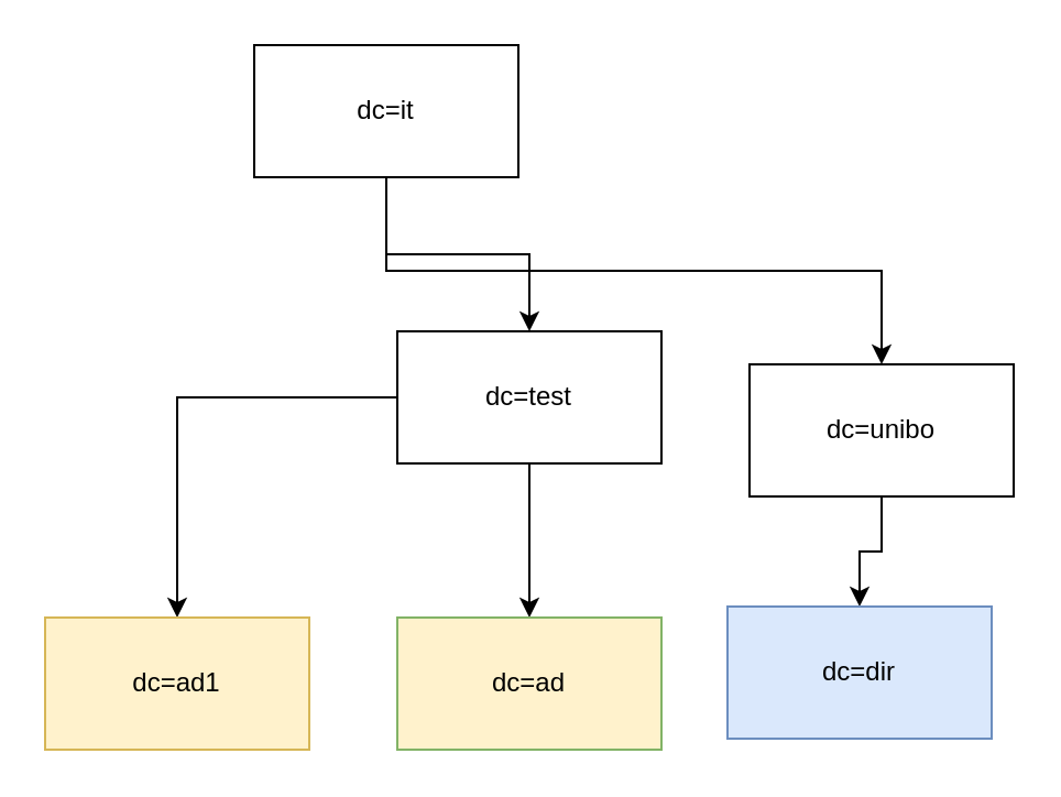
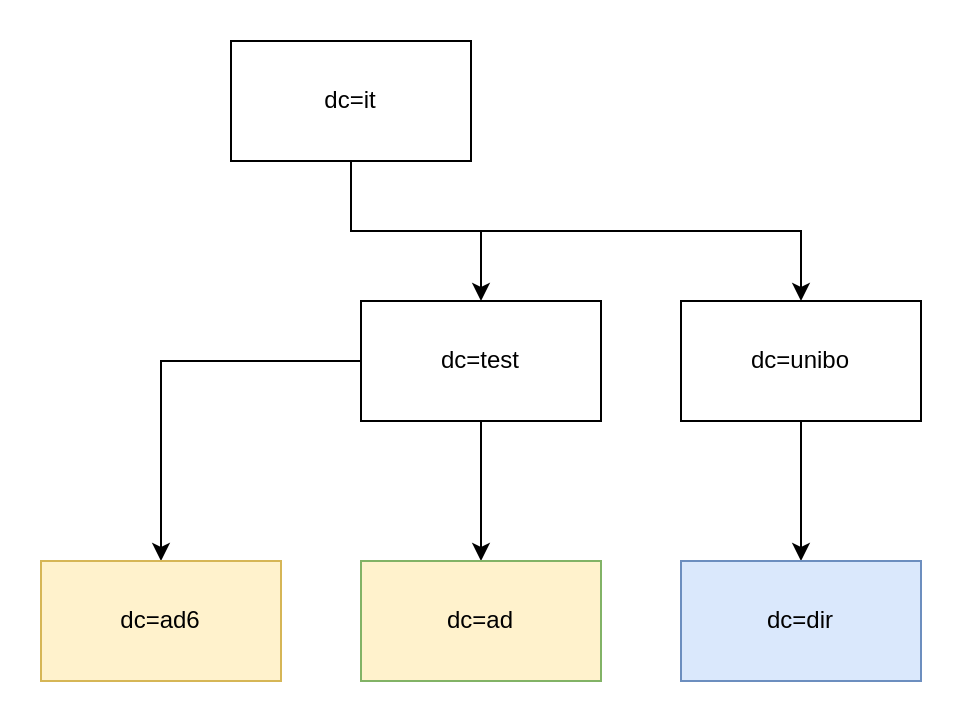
  <mxCell id="0" />
  <mxCell id="1" parent="0" />
  <mxCell id="2" style="edgeStyle=orthogonalEdgeStyle;rounded=0;orthogonalLoop=1;jettySize=auto;html=1;" edge="1" parent="1" source="4" target="7"><mxGeometry relative="1" as="geometry" /></mxCell>
  <mxCell id="3" style="edgeStyle=orthogonalEdgeStyle;rounded=0;orthogonalLoop=1;jettySize=auto;html=1;exitX=0.5;exitY=1;exitDx=0;exitDy=0;" edge="1" parent="1" source="4" target="10"><mxGeometry relative="1" as="geometry" /></mxCell>
  <mxCell id="4" value="dc=it" style="rounded=0;whiteSpace=wrap;html=1;" vertex="1" parent="1"><mxGeometry x="115" y="20" width="120" height="60" as="geometry" /></mxCell>
  <mxCell id="5" style="edgeStyle=orthogonalEdgeStyle;rounded=0;orthogonalLoop=1;jettySize=auto;html=1;" edge="1" parent="1" source="7" target="8"><mxGeometry relative="1" as="geometry" /></mxCell>
  <mxCell id="6" style="edgeStyle=orthogonalEdgeStyle;rounded=0;orthogonalLoop=1;jettySize=auto;html=1;entryX=0.5;entryY=0;entryDx=0;entryDy=0;" edge="1" parent="1" source="7" target="12"><mxGeometry relative="1" as="geometry" /></mxCell>
  <mxCell id="7" value="dc=test" style="rounded=0;whiteSpace=wrap;html=1;" vertex="1" parent="1"><mxGeometry x="180" y="150" width="120" height="60" as="geometry" /></mxCell>
  <mxCell id="8" value="dc=ad" style="rounded=0;whiteSpace=wrap;html=1;fillColor=#fff2cc;strokeColor=#82b366;" vertex="1" parent="1"><mxGeometry x="180" y="280" width="120" height="60" as="geometry" /></mxCell>
  <mxCell id="9" style="edgeStyle=orthogonalEdgeStyle;rounded=0;orthogonalLoop=1;jettySize=auto;html=1;" edge="1" parent="1" source="10" target="11"><mxGeometry relative="1" as="geometry" /></mxCell>
- <mxCell id="10" value="dc=unibo" style="rounded=0;whiteSpace=wrap;html=1;" vertex="1" parent="1"><mxGeometry x="340" y="165" width="120" height="60" as="geometry" /></mxCell>
- <mxCell id="11" value="dc=dir" style="rounded=0;whiteSpace=wrap;html=1;fillColor=#dae8fc;strokeColor=#6c8ebf;" vertex="1" parent="1"><mxGeometry x="330" y="275" width="120" height="60" as="geometry" /></mxCell>
- <mxCell id="12" value="dc=ad1" style="rounded=0;whiteSpace=wrap;html=1;fillColor=#fff2cc;strokeColor=#d6b656;" vertex="1" parent="1"><mxGeometry x="20" y="280" width="120" height="60" as="geometry" /></mxCell>
+ <mxCell id="10" value="dc=unibo" style="rounded=0;whiteSpace=wrap;html=1;" vertex="1" parent="1"><mxGeometry x="340" y="150" width="120" height="60" as="geometry" /></mxCell>
+ <mxCell id="11" value="dc=dir" style="rounded=0;whiteSpace=wrap;html=1;fillColor=#dae8fc;strokeColor=#6c8ebf;" vertex="1" parent="1"><mxGeometry x="340" y="280" width="120" height="60" as="geometry" /></mxCell>
+ <mxCell id="12" value="dc=ad6" style="rounded=0;whiteSpace=wrap;html=1;fillColor=#fff2cc;strokeColor=#d6b656;" vertex="1" parent="1"><mxGeometry x="20" y="280" width="120" height="60" as="geometry" /></mxCell>
